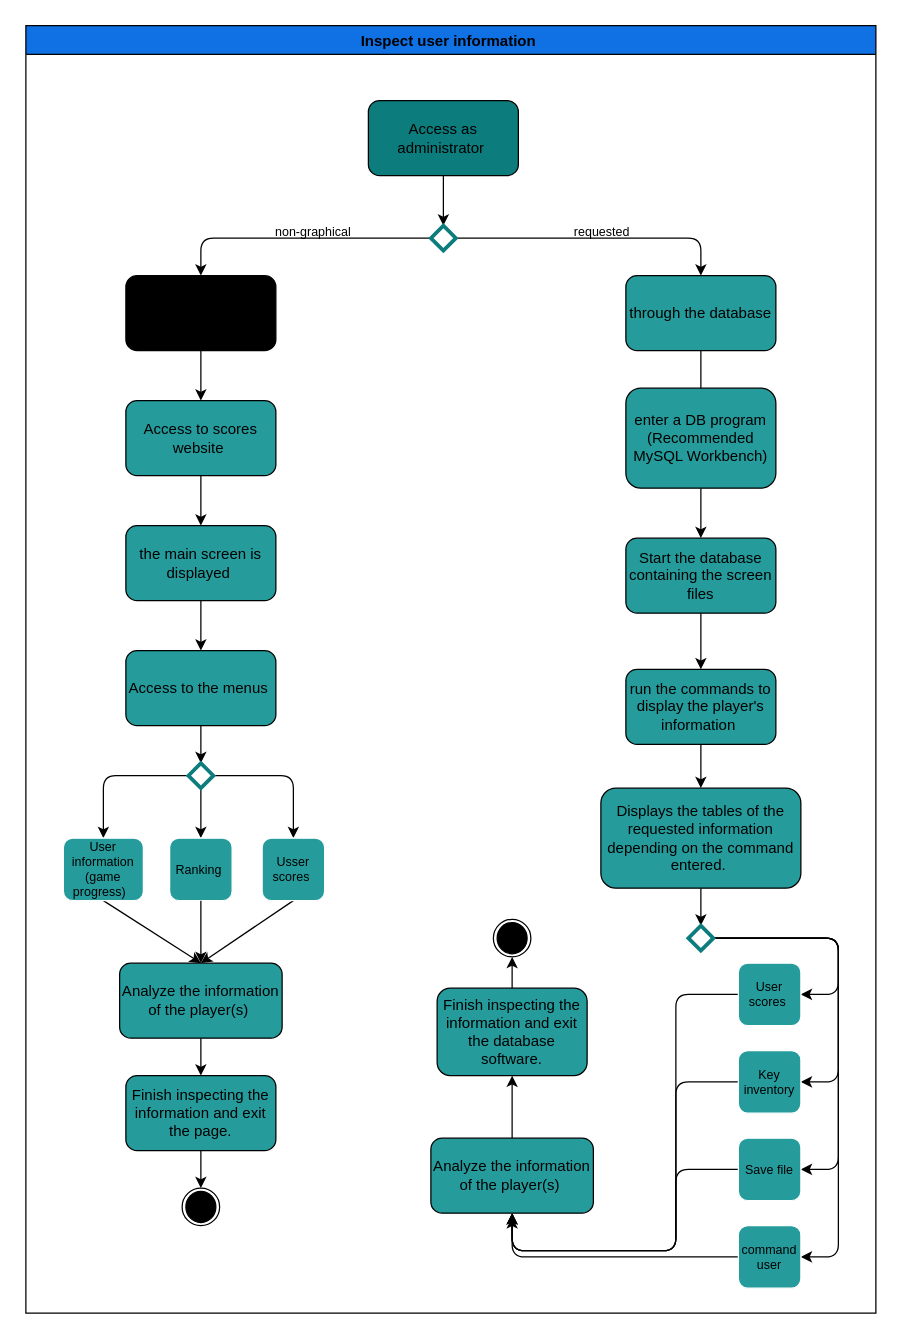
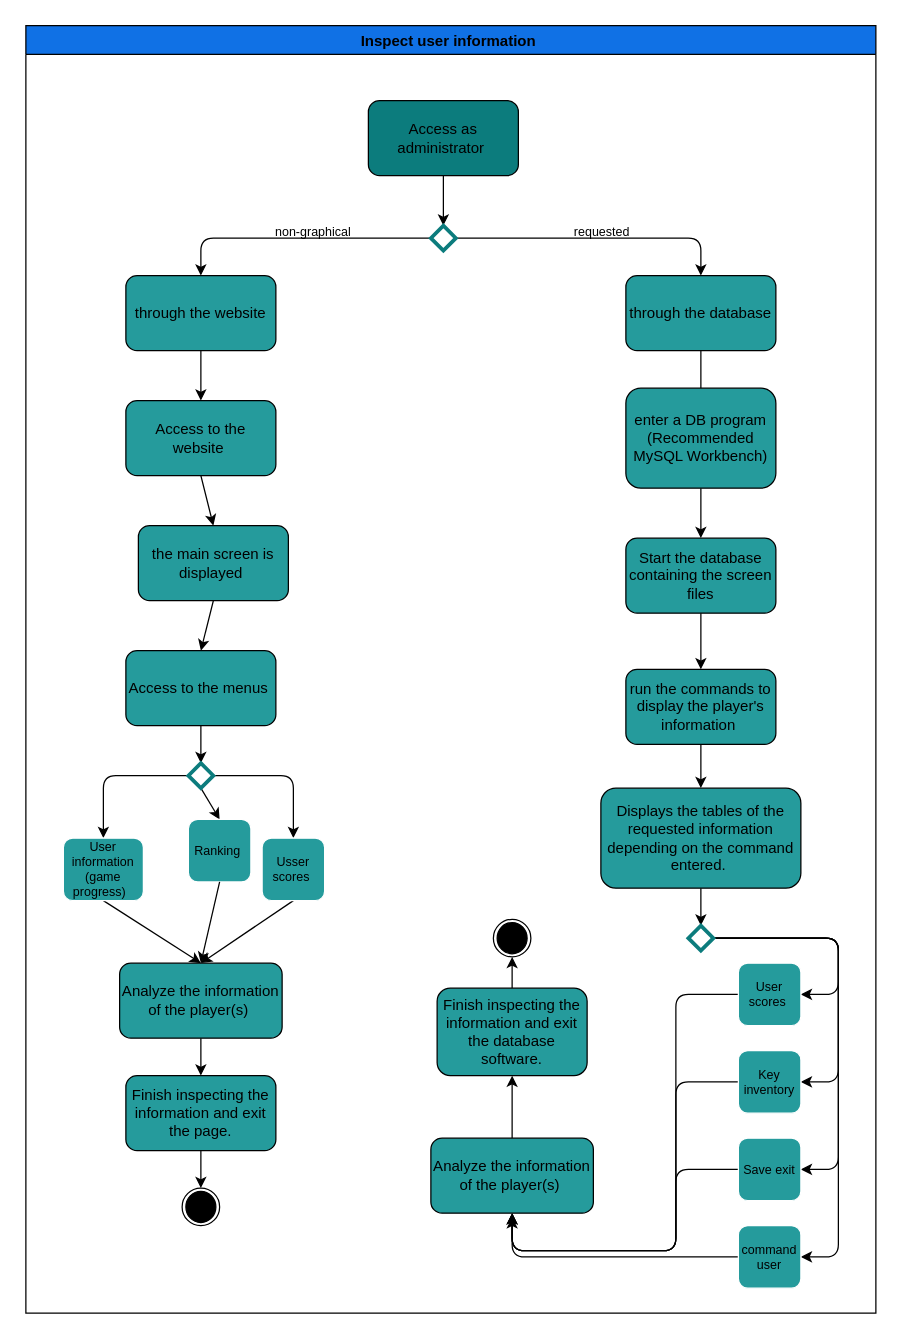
  <mxCell id="0" />
  <mxCell id="1" parent="0" />
  <mxCell id="2" value="Inspect user information " style="swimlane;fillColor=#1071e5;" parent="1" vertex="1"><mxGeometry x="20" y="20" width="680" height="1030" as="geometry" /></mxCell>
  <mxCell id="3" style="edgeStyle=none;html=1;exitX=0.5;exitY=1;exitDx=0;exitDy=0;entryX=0.5;entryY=0;entryDx=0;entryDy=0;strokeColor=#000000;" parent="2" source="4" target="7" edge="1"><mxGeometry relative="1" as="geometry" /></mxCell>
  <mxCell id="4" value="Access as administrator&amp;nbsp;" style="rounded=1;whiteSpace=wrap;html=1;fillColor=#0c7c7d;" parent="2" vertex="1"><mxGeometry x="274" y="60" width="120" height="60" as="geometry" /></mxCell>
  <mxCell id="5" style="edgeStyle=none;html=1;exitX=1;exitY=0.5;exitDx=0;exitDy=0;entryX=0.5;entryY=0;entryDx=0;entryDy=0;strokeColor=#000000;" parent="2" source="7" target="12" edge="1"><mxGeometry relative="1" as="geometry"><Array as="points"><mxPoint x="540" y="170" /></Array></mxGeometry></mxCell>
  <mxCell id="6" style="edgeStyle=none;html=1;exitX=0;exitY=0.5;exitDx=0;exitDy=0;entryX=0.5;entryY=0;entryDx=0;entryDy=0;strokeColor=#000000;" parent="2" source="7" target="10" edge="1"><mxGeometry relative="1" as="geometry"><Array as="points"><mxPoint x="140" y="170" /></Array></mxGeometry></mxCell>
  <mxCell id="7" value="" style="rhombus;whiteSpace=wrap;html=1;labelBackgroundColor=none;fontColor=#FFFFFF;fillColor=none;strokeColor=#0C7C7D;strokeWidth=3;" parent="2" vertex="1"><mxGeometry x="324" y="160" width="20" height="20" as="geometry" /></mxCell>
  <mxCell id="8" value="requested&amp;nbsp;" style="text;html=1;strokeColor=none;fillColor=none;align=center;verticalAlign=middle;whiteSpace=wrap;rounded=0;labelBackgroundColor=none;fontColor=#000000;strokeWidth=1;fontSize=10;" parent="2" vertex="1"><mxGeometry x="420" y="160" width="85" height="10" as="geometry" /></mxCell>
  <mxCell id="9" style="edgeStyle=none;html=1;exitX=0.5;exitY=1;exitDx=0;exitDy=0;entryX=0.5;entryY=0;entryDx=0;entryDy=0;strokeColor=#000000;" parent="2" source="10" target="15" edge="1"><mxGeometry relative="1" as="geometry" /></mxCell>
- <mxCell id="10" value="through the website" style="rounded=1;whiteSpace=wrap;html=1;fillColor=#000000;" parent="2" vertex="1"><mxGeometry x="80" y="200" width="120" height="60" as="geometry" /></mxCell>
+ <mxCell id="10" value="through the website" style="rounded=1;whiteSpace=wrap;html=1;fillColor=#259B9C;" parent="2" vertex="1"><mxGeometry x="80" y="200" width="120" height="60" as="geometry" /></mxCell>
  <mxCell id="11" style="edgeStyle=none;html=1;exitX=0.5;exitY=1;exitDx=0;exitDy=0;strokeColor=#000000;endArrow=none;" parent="2" source="12" target="25" edge="1"><mxGeometry relative="1" as="geometry" /></mxCell>
  <mxCell id="12" value="through the database" style="rounded=1;whiteSpace=wrap;html=1;fillColor=#259B9C;" parent="2" vertex="1"><mxGeometry x="480" y="200" width="120" height="60" as="geometry" /></mxCell>
  <mxCell id="13" value="non-graphical&amp;nbsp;" style="text;html=1;strokeColor=none;fillColor=none;align=center;verticalAlign=middle;whiteSpace=wrap;rounded=0;labelBackgroundColor=none;fontColor=#000000;strokeWidth=1;fontSize=10;" parent="2" vertex="1"><mxGeometry x="189" y="160" width="85" height="10" as="geometry" /></mxCell>
  <mxCell id="14" style="edgeStyle=none;html=1;exitX=0.5;exitY=1;exitDx=0;exitDy=0;entryX=0.5;entryY=0;entryDx=0;entryDy=0;strokeColor=#000000;" parent="2" source="15" target="17" edge="1"><mxGeometry relative="1" as="geometry" /></mxCell>
- <mxCell id="15" value="Access to scores website&amp;nbsp;" style="rounded=1;whiteSpace=wrap;html=1;fillColor=#259B9C;" parent="2" vertex="1"><mxGeometry x="80" y="300" width="120" height="60" as="geometry" /></mxCell>
+ <mxCell id="15" value="Access to the website&amp;nbsp;" style="rounded=1;whiteSpace=wrap;html=1;fillColor=#259B9C;" parent="2" vertex="1"><mxGeometry x="80" y="300" width="120" height="60" as="geometry" /></mxCell>
  <mxCell id="16" style="edgeStyle=none;html=1;exitX=0.5;exitY=1;exitDx=0;exitDy=0;entryX=0.5;entryY=0;entryDx=0;entryDy=0;strokeColor=#000000;" parent="2" source="17" target="19" edge="1"><mxGeometry relative="1" as="geometry" /></mxCell>
- <mxCell id="17" value="the main screen is displayed&amp;nbsp;" style="rounded=1;whiteSpace=wrap;html=1;fillColor=#259B9C;" parent="2" vertex="1"><mxGeometry x="80" y="400" width="120" height="60" as="geometry" /></mxCell>
+ <mxCell id="17" value="the main screen is displayed&amp;nbsp;" style="rounded=1;whiteSpace=wrap;html=1;fillColor=#259B9C;" parent="2" vertex="1"><mxGeometry x="90" y="400" width="120" height="60" as="geometry" /></mxCell>
  <mxCell id="18" style="edgeStyle=none;html=1;exitX=0.5;exitY=1;exitDx=0;exitDy=0;entryX=0.5;entryY=0;entryDx=0;entryDy=0;strokeColor=#000000;" parent="2" source="19" target="23" edge="1"><mxGeometry relative="1" as="geometry" /></mxCell>
  <mxCell id="19" value="Access to the menus&amp;nbsp;" style="rounded=1;whiteSpace=wrap;html=1;fillColor=#259B9C;" parent="2" vertex="1"><mxGeometry x="80" y="500" width="120" height="60" as="geometry" /></mxCell>
  <mxCell id="20" style="edgeStyle=none;html=1;exitX=0;exitY=0.5;exitDx=0;exitDy=0;entryX=0.5;entryY=0;entryDx=0;entryDy=0;strokeColor=#000000;" parent="2" source="23" target="29" edge="1"><mxGeometry relative="1" as="geometry"><Array as="points"><mxPoint x="62" y="600" /></Array></mxGeometry></mxCell>
  <mxCell id="21" style="edgeStyle=none;html=1;exitX=0.5;exitY=1;exitDx=0;exitDy=0;entryX=0.5;entryY=0;entryDx=0;entryDy=0;strokeColor=#000000;" parent="2" source="23" target="32" edge="1"><mxGeometry relative="1" as="geometry" /></mxCell>
  <mxCell id="22" style="edgeStyle=none;html=1;exitX=1;exitY=0.5;exitDx=0;exitDy=0;entryX=0.5;entryY=0;entryDx=0;entryDy=0;strokeColor=#000000;" parent="2" source="23" target="31" edge="1"><mxGeometry relative="1" as="geometry"><Array as="points"><mxPoint x="214" y="600" /></Array></mxGeometry></mxCell>
  <mxCell id="23" value="" style="rhombus;whiteSpace=wrap;html=1;labelBackgroundColor=none;fontColor=#FFFFFF;fillColor=none;strokeColor=#0C7C7D;strokeWidth=3;" parent="2" vertex="1"><mxGeometry x="130" y="590" width="20" height="20" as="geometry" /></mxCell>
  <mxCell id="24" style="edgeStyle=none;html=1;exitX=0.5;exitY=1;exitDx=0;exitDy=0;entryX=0.5;entryY=0;entryDx=0;entryDy=0;strokeColor=#000000;" parent="2" source="25" target="38" edge="1"><mxGeometry relative="1" as="geometry" /></mxCell>
  <mxCell id="25" value="&lt;div&gt;enter a DB program (Recommended MySQL Workbench)&lt;/div&gt;" style="rounded=1;whiteSpace=wrap;html=1;fillColor=#259B9C;" parent="2" vertex="1"><mxGeometry x="480" y="290" width="120" height="80" as="geometry" /></mxCell>
  <mxCell id="26" style="edgeStyle=none;html=1;exitX=0.5;exitY=1;exitDx=0;exitDy=0;entryX=0.5;entryY=0;entryDx=0;entryDy=0;strokeColor=#000000;" parent="2" source="27" target="35" edge="1"><mxGeometry relative="1" as="geometry" /></mxCell>
  <mxCell id="27" value="Analyze the information of the player(s)&amp;nbsp;" style="rounded=1;whiteSpace=wrap;html=1;fillColor=#259B9C;" parent="2" vertex="1"><mxGeometry x="75" y="750" width="130" height="60" as="geometry" /></mxCell>
  <mxCell id="28" style="edgeStyle=none;html=1;exitX=0.5;exitY=1;exitDx=0;exitDy=0;entryX=0.5;entryY=0;entryDx=0;entryDy=0;strokeColor=#000000;" parent="2" source="29" target="27" edge="1"><mxGeometry relative="1" as="geometry" /></mxCell>
  <mxCell id="29" value="User information (game progress)&amp;nbsp;&amp;nbsp;" style="rounded=1;whiteSpace=wrap;html=1;labelBackgroundColor=none;fontSize=10;fontColor=#000000;strokeColor=#FFFFFF;strokeWidth=1;fillColor=#259B9C;" parent="2" vertex="1"><mxGeometry x="30" y="650" width="64" height="50" as="geometry" /></mxCell>
  <mxCell id="30" style="edgeStyle=none;html=1;exitX=0.5;exitY=1;exitDx=0;exitDy=0;entryX=0.5;entryY=0;entryDx=0;entryDy=0;strokeColor=#000000;" parent="2" source="31" target="27" edge="1"><mxGeometry relative="1" as="geometry" /></mxCell>
  <mxCell id="31" value="Usser scores&amp;nbsp;" style="rounded=1;whiteSpace=wrap;html=1;labelBackgroundColor=none;fontSize=10;fontColor=#000000;strokeColor=#FFFFFF;strokeWidth=1;fillColor=#259B9C;" parent="2" vertex="1"><mxGeometry x="189" y="650" width="50" height="50" as="geometry" /></mxCell>
- <mxCell id="32" value="Ranking&amp;nbsp;" style="rounded=1;whiteSpace=wrap;html=1;labelBackgroundColor=none;fontSize=10;fontColor=#000000;strokeColor=#FFFFFF;strokeWidth=1;fillColor=#259B9C;" parent="2" vertex="1"><mxGeometry x="115" y="650" width="50" height="50" as="geometry" /></mxCell>
+ <mxCell id="32" value="Ranking&amp;nbsp;" style="rounded=1;whiteSpace=wrap;html=1;labelBackgroundColor=none;fontSize=10;fontColor=#000000;strokeColor=#FFFFFF;strokeWidth=1;fillColor=#259B9C;" parent="2" vertex="1"><mxGeometry x="130" y="635" width="50" height="50" as="geometry" /></mxCell>
  <mxCell id="33" style="edgeStyle=none;html=1;exitX=0.5;exitY=1;exitDx=0;exitDy=0;strokeColor=#000000;entryX=0.5;entryY=0;entryDx=0;entryDy=0;" parent="2" source="32" target="27" edge="1"><mxGeometry relative="1" as="geometry"><mxPoint x="150" y="740" as="targetPoint" /></mxGeometry></mxCell>
  <mxCell id="34" style="edgeStyle=none;html=1;exitX=0.5;exitY=1;exitDx=0;exitDy=0;entryX=0.5;entryY=0;entryDx=0;entryDy=0;strokeColor=#000000;" parent="2" source="35" target="36" edge="1"><mxGeometry relative="1" as="geometry" /></mxCell>
  <mxCell id="35" value="Finish inspecting the information and exit the page." style="rounded=1;whiteSpace=wrap;html=1;fillColor=#259B9C;" parent="2" vertex="1"><mxGeometry x="80" y="840" width="120" height="60" as="geometry" /></mxCell>
  <mxCell id="36" value="" style="ellipse;whiteSpace=wrap;html=1;aspect=fixed;labelBackgroundColor=none;fontColor=#FFFFFF;strokeColor=#000000;strokeWidth=1;fillColor=none;" parent="2" vertex="1"><mxGeometry x="125" y="930" width="30" height="30" as="geometry" /></mxCell>
  <mxCell id="37" value="" style="ellipse;whiteSpace=wrap;html=1;labelBackgroundColor=none;fontColor=#FFFFFF;strokeColor=#000000;strokeWidth=1;fillColor=#000000;" parent="2" vertex="1"><mxGeometry x="128" y="932.5" width="24" height="25" as="geometry" /></mxCell>
  <mxCell id="38" value="Start the database containing the screen files" style="rounded=1;whiteSpace=wrap;html=1;fillColor=#259B9C;" parent="2" vertex="1"><mxGeometry x="480" y="410" width="120" height="60" as="geometry" /></mxCell>
  <mxCell id="39" style="edgeStyle=none;html=1;exitX=0.5;exitY=1;exitDx=0;exitDy=0;entryX=0.5;entryY=0;entryDx=0;entryDy=0;strokeColor=#000000;" parent="2" source="40" target="43" edge="1"><mxGeometry relative="1" as="geometry" /></mxCell>
  <mxCell id="40" value="run the commands to display the player's information&amp;nbsp;" style="rounded=1;whiteSpace=wrap;html=1;fillColor=#259B9C;" parent="2" vertex="1"><mxGeometry x="480" y="515" width="120" height="60" as="geometry" /></mxCell>
  <mxCell id="41" style="edgeStyle=none;html=1;exitX=0.5;exitY=1;exitDx=0;exitDy=0;strokeColor=#000000;entryX=0.5;entryY=0;entryDx=0;entryDy=0;" parent="2" source="38" target="40" edge="1"><mxGeometry relative="1" as="geometry"><mxPoint x="540" y="510" as="targetPoint" /></mxGeometry></mxCell>
  <mxCell id="42" style="edgeStyle=none;html=1;exitX=0.5;exitY=1;exitDx=0;exitDy=0;entryX=0.5;entryY=0;entryDx=0;entryDy=0;strokeColor=#000000;" parent="2" source="43" target="48" edge="1"><mxGeometry relative="1" as="geometry" /></mxCell>
  <mxCell id="43" value="Displays the tables of the requested information depending on the command entered.&amp;nbsp;" style="rounded=1;whiteSpace=wrap;html=1;fillColor=#259B9C;" parent="2" vertex="1"><mxGeometry x="460" y="610" width="160" height="80" as="geometry" /></mxCell>
  <mxCell id="44" style="edgeStyle=none;html=1;exitX=1;exitY=0.5;exitDx=0;exitDy=0;entryX=1;entryY=0.5;entryDx=0;entryDy=0;strokeColor=#000000;" parent="2" source="48" target="56" edge="1"><mxGeometry relative="1" as="geometry"><Array as="points"><mxPoint x="650" y="730" /><mxPoint x="650" y="985" /></Array></mxGeometry></mxCell>
  <mxCell id="45" style="edgeStyle=none;html=1;exitX=1;exitY=0.5;exitDx=0;exitDy=0;entryX=1;entryY=0.5;entryDx=0;entryDy=0;strokeColor=#000000;" parent="2" source="48" target="54" edge="1"><mxGeometry relative="1" as="geometry"><Array as="points"><mxPoint x="650" y="730" /><mxPoint x="650" y="915" /></Array></mxGeometry></mxCell>
  <mxCell id="46" style="edgeStyle=none;html=1;exitX=1;exitY=0.5;exitDx=0;exitDy=0;entryX=1;entryY=0.5;entryDx=0;entryDy=0;strokeColor=#000000;" parent="2" source="48" target="52" edge="1"><mxGeometry relative="1" as="geometry"><Array as="points"><mxPoint x="650" y="730" /><mxPoint x="650" y="845" /></Array></mxGeometry></mxCell>
  <mxCell id="47" style="edgeStyle=none;html=1;exitX=1;exitY=0.5;exitDx=0;exitDy=0;entryX=1;entryY=0.5;entryDx=0;entryDy=0;strokeColor=#000000;" parent="2" source="48" target="50" edge="1"><mxGeometry relative="1" as="geometry"><Array as="points"><mxPoint x="650" y="730" /><mxPoint x="650" y="775" /></Array></mxGeometry></mxCell>
  <mxCell id="48" value="" style="rhombus;whiteSpace=wrap;html=1;labelBackgroundColor=none;fontColor=#FFFFFF;fillColor=none;strokeColor=#0C7C7D;strokeWidth=3;" parent="2" vertex="1"><mxGeometry x="530" y="720" width="20" height="20" as="geometry" /></mxCell>
  <mxCell id="49" style="edgeStyle=none;html=1;exitX=0;exitY=0.5;exitDx=0;exitDy=0;entryX=0.5;entryY=1.055;entryDx=0;entryDy=0;entryPerimeter=0;strokeColor=#000000;" parent="2" source="50" target="58" edge="1"><mxGeometry relative="1" as="geometry"><Array as="points"><mxPoint x="520" y="775" /><mxPoint x="520" y="980" /><mxPoint x="389" y="980" /></Array></mxGeometry></mxCell>
  <mxCell id="50" value="User scores&amp;nbsp;" style="rounded=1;whiteSpace=wrap;html=1;labelBackgroundColor=none;fontSize=10;fontColor=#000000;strokeColor=#FFFFFF;strokeWidth=1;fillColor=#259B9C;" parent="2" vertex="1"><mxGeometry x="570" y="750" width="50" height="50" as="geometry" /></mxCell>
  <mxCell id="51" style="edgeStyle=none;html=1;exitX=0;exitY=0.5;exitDx=0;exitDy=0;entryX=0.5;entryY=1;entryDx=0;entryDy=0;strokeColor=#000000;" parent="2" source="52" target="58" edge="1"><mxGeometry relative="1" as="geometry"><Array as="points"><mxPoint x="520" y="845" /><mxPoint x="520" y="980" /><mxPoint x="389" y="980" /></Array></mxGeometry></mxCell>
  <mxCell id="52" value="Key inventory" style="rounded=1;whiteSpace=wrap;html=1;labelBackgroundColor=none;fontSize=10;fontColor=#000000;strokeColor=#FFFFFF;strokeWidth=1;fillColor=#259B9C;" parent="2" vertex="1"><mxGeometry x="570" y="820" width="50" height="50" as="geometry" /></mxCell>
  <mxCell id="53" style="edgeStyle=none;html=1;exitX=0;exitY=0.5;exitDx=0;exitDy=0;entryX=0.5;entryY=1;entryDx=0;entryDy=0;strokeColor=#000000;" parent="2" source="54" target="58" edge="1"><mxGeometry relative="1" as="geometry"><Array as="points"><mxPoint x="520" y="915" /><mxPoint x="520" y="980" /><mxPoint x="389" y="980" /></Array></mxGeometry></mxCell>
- <mxCell id="54" value="Save file" style="rounded=1;whiteSpace=wrap;html=1;labelBackgroundColor=none;fontSize=10;fontColor=#000000;strokeColor=#FFFFFF;strokeWidth=1;fillColor=#259B9C;" parent="2" vertex="1"><mxGeometry x="570" y="890" width="50" height="50" as="geometry" /></mxCell>
+ <mxCell id="54" value="Save exit" style="rounded=1;whiteSpace=wrap;html=1;labelBackgroundColor=none;fontSize=10;fontColor=#000000;strokeColor=#FFFFFF;strokeWidth=1;fillColor=#259B9C;" parent="2" vertex="1"><mxGeometry x="570" y="890" width="50" height="50" as="geometry" /></mxCell>
  <mxCell id="55" style="edgeStyle=none;html=1;exitX=0;exitY=0.5;exitDx=0;exitDy=0;entryX=0.5;entryY=1;entryDx=0;entryDy=0;strokeColor=#000000;" parent="2" source="56" target="58" edge="1"><mxGeometry relative="1" as="geometry"><Array as="points"><mxPoint x="389" y="985" /></Array></mxGeometry></mxCell>
  <mxCell id="56" value="command user" style="rounded=1;whiteSpace=wrap;html=1;labelBackgroundColor=none;fontSize=10;fontColor=#000000;strokeColor=#FFFFFF;strokeWidth=1;fillColor=#259B9C;" parent="2" vertex="1"><mxGeometry x="570" y="960" width="50" height="50" as="geometry" /></mxCell>
  <mxCell id="57" style="edgeStyle=none;html=1;exitX=0.5;exitY=0;exitDx=0;exitDy=0;entryX=0.5;entryY=1;entryDx=0;entryDy=0;strokeColor=#000000;" parent="2" source="58" target="60" edge="1"><mxGeometry relative="1" as="geometry" /></mxCell>
  <mxCell id="58" value="Analyze the information of the player(s)&amp;nbsp;" style="rounded=1;whiteSpace=wrap;html=1;fillColor=#259B9C;" parent="2" vertex="1"><mxGeometry x="324" y="890" width="130" height="60" as="geometry" /></mxCell>
  <mxCell id="59" style="edgeStyle=none;html=1;exitX=0.5;exitY=0;exitDx=0;exitDy=0;entryX=0.5;entryY=1;entryDx=0;entryDy=0;strokeColor=#000000;" parent="2" source="60" target="61" edge="1"><mxGeometry relative="1" as="geometry" /></mxCell>
  <mxCell id="60" value="Finish inspecting the information and exit the database software." style="rounded=1;whiteSpace=wrap;html=1;fillColor=#259B9C;" parent="2" vertex="1"><mxGeometry x="329" y="770" width="120" height="70" as="geometry" /></mxCell>
  <mxCell id="61" value="" style="ellipse;whiteSpace=wrap;html=1;aspect=fixed;labelBackgroundColor=none;fontColor=#FFFFFF;strokeColor=#000000;strokeWidth=1;fillColor=none;" parent="2" vertex="1"><mxGeometry x="374" y="715" width="30" height="30" as="geometry" /></mxCell>
  <mxCell id="62" value="" style="ellipse;whiteSpace=wrap;html=1;labelBackgroundColor=none;fontColor=#FFFFFF;strokeColor=#000000;strokeWidth=1;fillColor=#000000;" parent="2" vertex="1"><mxGeometry x="377" y="717.5" width="24" height="25" as="geometry" /></mxCell>
